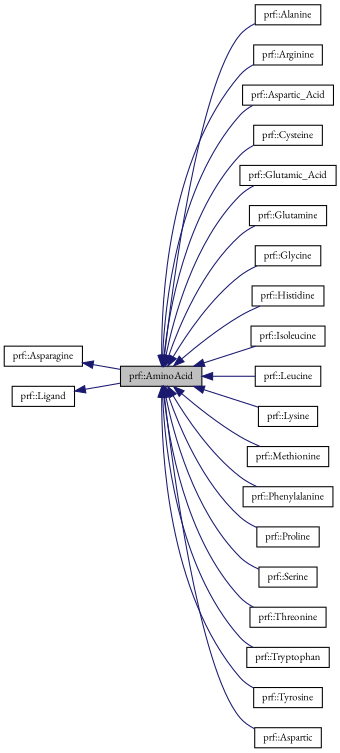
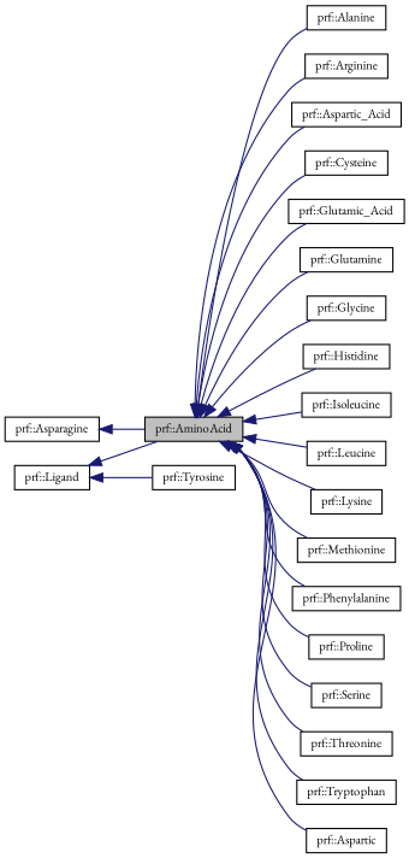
  digraph {
    fontname="EB Garamond"
    rankdir=LR
    node [color=black fontname="EB Garamond" fontsize=10 shape=record]
    edge [color=midnightblue dir=back fontname="EB Garamond" fontsize=10 labelfontname=Helvetica labelfontsize=10 style=solid]
    n1 [fillcolor=grey75 fontcolor=black height=0.2 label="prf::AminoAcid" style=filled width=0.4]
    n2 [height=0.2 label="prf::Alanine" width=0.4]
    n3 [height=0.2 label="prf::Arginine" width=0.4]
    n4 [height=0.2 label="prf::Aspartic_Acid" width=0.4]
    n5 [height=0.2 label="prf::Cysteine" width=0.4]
    n6 [height=0.2 label="prf::Glutamic_Acid" width=0.4]
    n7 [height=0.2 label="prf::Glutamine" width=0.4]
    n8 [height=0.2 label="prf::Glycine" width=0.4]
    n9 [height=0.2 label="prf::Histidine" width=0.4]
    n10 [height=0.2 label="prf::Isoleucine" width=0.4]
    n11 [height=0.2 label="prf::Leucine" width=0.4]
    n12 [height=0.2 label="prf::Lysine" width=0.4]
    n13 [height=0.2 label="prf::Methionine" width=0.4]
    n14 [height=0.2 label="prf::Phenylalanine" width=0.4]
    n15 [height=0.2 label="prf::Proline" width=0.4]
    n16 [height=0.2 label="prf::Serine" width=0.4]
    n17 [height=0.2 label="prf::Threonine" width=0.4]
    n18 [height=0.2 label="prf::Tryptophan" width=0.4]
    n19 [height=0.2 label="prf::Tyrosine" width=0.4]
    n20 [height=0.2 label="prf::Aspartic" width=0.4]
    n21 [height=0.2 label="prf::Asparagine" width=0.4]
    n22 [height=0.2 label="prf::Ligand" width=0.4]
    n1 -> n2
    n1 -> n3
    n1 -> n4
    n1 -> n5
    n1 -> n6
    n1 -> n7
    n1 -> n8
    n1 -> n9
    n1 -> n10
    n1 -> n11
    n1 -> n12
    n1 -> n13
    n1 -> n14
    n1 -> n15
    n1 -> n16
    n1 -> n17
    n1 -> n18
-   n1 -> n19
+   n22 -> n19
    n1 -> n20
    n21 -> n1
    n22 -> n1
  }
